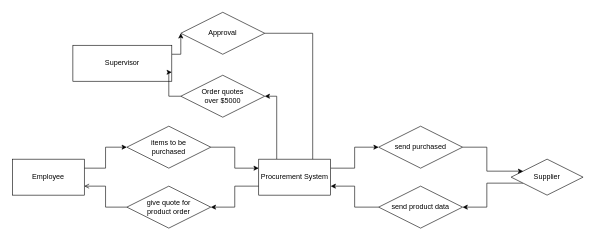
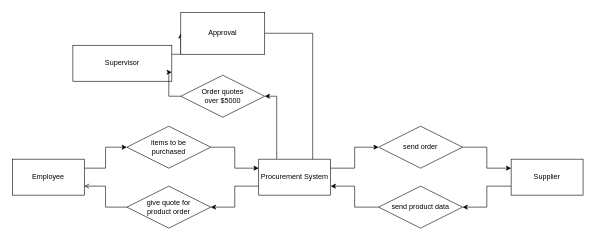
  <mxCell id="0" />
  <mxCell id="1" parent="0" />
  <mxCell id="2" style="edgeStyle=orthogonalEdgeStyle;rounded=0;orthogonalLoop=1;jettySize=auto;html=1;exitX=1;exitY=0.25;exitDx=0;exitDy=0;entryX=0;entryY=0.5;entryDx=0;entryDy=0;" edge="1" parent="1" source="3" target="13"><mxGeometry relative="1" as="geometry" /></mxCell>
  <mxCell id="3" value="Employee" style="rounded=0;whiteSpace=wrap;html=1;" vertex="1" parent="1"><mxGeometry x="20" y="265" width="120" height="60" as="geometry" /></mxCell>
  <mxCell id="4" style="edgeStyle=orthogonalEdgeStyle;rounded=0;orthogonalLoop=1;jettySize=auto;html=1;exitX=1;exitY=0.25;exitDx=0;exitDy=0;entryX=0;entryY=0.5;entryDx=0;entryDy=0;" edge="1" parent="1" source="7" target="15"><mxGeometry relative="1" as="geometry" /></mxCell>
  <mxCell id="5" style="edgeStyle=orthogonalEdgeStyle;rounded=0;orthogonalLoop=1;jettySize=auto;html=1;exitX=0;exitY=0.75;exitDx=0;exitDy=0;entryX=1;entryY=0.5;entryDx=0;entryDy=0;" edge="1" parent="1" source="7" target="19"><mxGeometry relative="1" as="geometry" /></mxCell>
  <mxCell id="6" style="edgeStyle=orthogonalEdgeStyle;rounded=0;orthogonalLoop=1;jettySize=auto;html=1;exitX=0.25;exitY=0;exitDx=0;exitDy=0;entryX=1;entryY=0.5;entryDx=0;entryDy=0;" edge="1" parent="1" source="7" target="23"><mxGeometry relative="1" as="geometry" /></mxCell>
  <mxCell id="7" value="Procurement System" style="rounded=0;whiteSpace=wrap;html=1;" vertex="1" parent="1"><mxGeometry x="431" y="265" width="120" height="60" as="geometry" /></mxCell>
  <mxCell id="8" style="edgeStyle=orthogonalEdgeStyle;rounded=0;orthogonalLoop=1;jettySize=auto;html=1;exitX=1;exitY=0.25;exitDx=0;exitDy=0;entryX=0;entryY=0.5;entryDx=0;entryDy=0;" edge="1" parent="1" source="9" target="21"><mxGeometry relative="1" as="geometry" /></mxCell>
  <mxCell id="9" value="Supervisor" style="rounded=0;whiteSpace=wrap;html=1;" vertex="1" parent="1"><mxGeometry x="121" y="75" width="165" height="60" as="geometry" /></mxCell>
  <mxCell id="10" style="edgeStyle=orthogonalEdgeStyle;rounded=0;orthogonalLoop=1;jettySize=auto;html=1;exitX=0;exitY=0.75;exitDx=0;exitDy=0;entryX=1;entryY=0.5;entryDx=0;entryDy=0;" edge="1" parent="1" source="11" target="17"><mxGeometry relative="1" as="geometry" /></mxCell>
- <mxCell id="11" value="Supplier" style="rhombus;whiteSpace=wrap;html=1;" vertex="1" parent="1"><mxGeometry x="852" y="265" width="120" height="60" as="geometry" /></mxCell>
+ <mxCell id="11" value="Supplier" style="rounded=0;whiteSpace=wrap;html=1;" vertex="1" parent="1"><mxGeometry x="852" y="265" width="120" height="60" as="geometry" /></mxCell>
  <mxCell id="12" style="edgeStyle=orthogonalEdgeStyle;rounded=0;orthogonalLoop=1;jettySize=auto;html=1;exitX=1;exitY=0.5;exitDx=0;exitDy=0;entryX=0;entryY=0.25;entryDx=0;entryDy=0;" edge="1" parent="1" source="13" target="7"><mxGeometry relative="1" as="geometry" /></mxCell>
  <mxCell id="13" value="items to be &lt;br&gt;purchased" style="rhombus;whiteSpace=wrap;html=1;" vertex="1" parent="1"><mxGeometry x="211" y="210" width="140" height="70" as="geometry" /></mxCell>
  <mxCell id="14" style="edgeStyle=orthogonalEdgeStyle;rounded=0;orthogonalLoop=1;jettySize=auto;html=1;exitX=1;exitY=0.5;exitDx=0;exitDy=0;entryX=0;entryY=0.25;entryDx=0;entryDy=0;" edge="1" parent="1" source="15" target="11"><mxGeometry relative="1" as="geometry" /></mxCell>
- <mxCell id="15" value="send purchased" style="rhombus;whiteSpace=wrap;html=1;" vertex="1" parent="1"><mxGeometry x="631" y="210" width="140" height="70" as="geometry" /></mxCell>
+ <mxCell id="15" value="send order" style="rhombus;whiteSpace=wrap;html=1;" vertex="1" parent="1"><mxGeometry x="631" y="210" width="140" height="70" as="geometry" /></mxCell>
  <mxCell id="16" style="edgeStyle=orthogonalEdgeStyle;rounded=0;orthogonalLoop=1;jettySize=auto;html=1;exitX=0;exitY=0.5;exitDx=0;exitDy=0;entryX=1;entryY=0.75;entryDx=0;entryDy=0;" edge="1" parent="1" source="17" target="7"><mxGeometry relative="1" as="geometry" /></mxCell>
  <mxCell id="17" value="send product data" style="rhombus;whiteSpace=wrap;html=1;" vertex="1" parent="1"><mxGeometry x="631" y="310" width="140" height="70" as="geometry" /></mxCell>
  <mxCell id="18" style="edgeStyle=orthogonalEdgeStyle;rounded=0;orthogonalLoop=1;jettySize=auto;html=1;exitX=0;exitY=0.5;exitDx=0;exitDy=0;entryX=1;entryY=0.75;entryDx=0;entryDy=0;endArrow=open;" edge="1" parent="1" source="19" target="3"><mxGeometry relative="1" as="geometry" /></mxCell>
  <mxCell id="19" value="give quote for&lt;br&gt;product order" style="rhombus;whiteSpace=wrap;html=1;" vertex="1" parent="1"><mxGeometry x="211" y="310" width="140" height="70" as="geometry" /></mxCell>
  <mxCell id="20" style="edgeStyle=orthogonalEdgeStyle;rounded=0;orthogonalLoop=1;jettySize=auto;html=1;exitX=1;exitY=0.5;exitDx=0;exitDy=0;entryX=0.75;entryY=0;entryDx=0;entryDy=0;endArrow=none;" edge="1" parent="1" source="21" target="7"><mxGeometry relative="1" as="geometry" /></mxCell>
- <mxCell id="21" value="Approval" style="rhombus;whiteSpace=wrap;html=1;" vertex="1" parent="1"><mxGeometry x="301" y="20" width="140" height="70" as="geometry" /></mxCell>
+ <mxCell id="21" value="Approval" style="whiteSpace=wrap;html=1;rounded=0;" vertex="1" parent="1"><mxGeometry x="301" y="20" width="140" height="70" as="geometry" /></mxCell>
  <mxCell id="22" style="edgeStyle=orthogonalEdgeStyle;rounded=0;orthogonalLoop=1;jettySize=auto;html=1;exitX=0;exitY=0.5;exitDx=0;exitDy=0;entryX=1;entryY=0.75;entryDx=0;entryDy=0;" edge="1" parent="1" source="23" target="9"><mxGeometry relative="1" as="geometry" /></mxCell>
  <mxCell id="23" value="Order quotes&lt;br&gt;over $5000" style="rhombus;whiteSpace=wrap;html=1;" vertex="1" parent="1"><mxGeometry x="301" y="125" width="140" height="70" as="geometry" /></mxCell>
